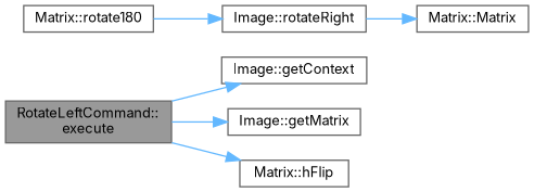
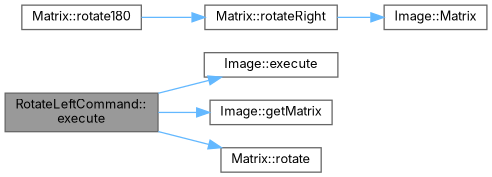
  digraph {
    fontname=Inter
    rankdir=LR
    node [color=grey40 fillcolor=white fontname=Inter fontsize=10 shape=box style=filled]
    edge [color=steelblue1 fontname=Inter fontsize=10 labelfontname=Helvetica labelfontsize=10 style=solid]
    n1 [color=gray40 fillcolor=grey60 fontcolor=black height=0.2 label="RotateLeftCommand::\lexecute" width=0.4]
-   n2 [height=0.2 label="Image::getContext" width=0.4]
+   n2 [height=0.2 label="Image::execute" width=0.4]
    n3 [height=0.2 label="Image::getMatrix" width=0.4]
-   n4 [height=0.2 label="Matrix::hFlip" width=0.4]
+   n4 [height=0.2 label="Matrix::rotate" width=0.4]
    n5 [height=0.2 label="Matrix::rotate180" width=0.4]
-   n6 [height=0.2 label="Image::rotateRight" width=0.4]
-   n7 [height=0.2 label="Matrix::Matrix" width=0.4]
+   n6 [height=0.2 label="Matrix::rotateRight" width=0.4]
+   n7 [height=0.2 label="Image::Matrix" width=0.4]
    n1 -> n2
    n1 -> n3
    n1 -> n4
    n5 -> n6
    n6 -> n7
  }
